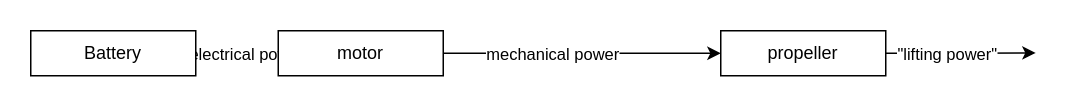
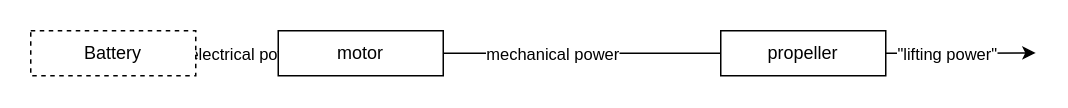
  <mxCell id="0" />
  <mxCell id="1" parent="0" />
- <mxCell id="2" style="edgeStyle=orthogonalEdgeStyle;rounded=0;orthogonalLoop=1;jettySize=auto;html=1;exitX=1;exitY=0.5;exitDx=0;exitDy=0;entryX=0;entryY=0.5;entryDx=0;entryDy=0;" edge="1" parent="1" source="4" target="7"><mxGeometry relative="1" as="geometry" /></mxCell>
+ <mxCell id="2" style="edgeStyle=orthogonalEdgeStyle;rounded=0;orthogonalLoop=1;jettySize=auto;html=1;exitX=1;exitY=0.5;exitDx=0;exitDy=0;entryX=0;entryY=0.5;entryDx=0;entryDy=0;dashed=1;" edge="1" parent="1" source="4" target="7"><mxGeometry relative="1" as="geometry" /></mxCell>
  <mxCell id="3" value="electrical power" style="edgeLabel;html=1;align=center;verticalAlign=middle;resizable=0;points=[];" vertex="1" connectable="0" parent="2"><mxGeometry x="-0.244" y="1" relative="1" as="geometry"><mxPoint x="12" y="1" as="offset" /></mxGeometry></mxCell>
- <mxCell id="4" value="Battery" style="rounded=0;whiteSpace=wrap;html=1;" vertex="1" parent="1"><mxGeometry x="20" y="20" width="110" height="30" as="geometry" /></mxCell>
- <mxCell id="5" style="edgeStyle=orthogonalEdgeStyle;rounded=0;orthogonalLoop=1;jettySize=auto;html=1;exitX=1;exitY=0.5;exitDx=0;exitDy=0;entryX=0;entryY=0.5;entryDx=0;entryDy=0;" edge="1" parent="1" source="7" target="10"><mxGeometry relative="1" as="geometry" /></mxCell>
+ <mxCell id="4" value="Battery" style="rounded=0;whiteSpace=wrap;html=1;dashed=1;" vertex="1" parent="1"><mxGeometry x="20" y="20" width="110" height="30" as="geometry" /></mxCell>
+ <mxCell id="5" style="edgeStyle=orthogonalEdgeStyle;rounded=0;orthogonalLoop=1;jettySize=auto;html=1;exitX=1;exitY=0.5;exitDx=0;exitDy=0;entryX=0;entryY=0.5;entryDx=0;entryDy=0;endArrow=none;" edge="1" parent="1" source="7" target="10"><mxGeometry relative="1" as="geometry" /></mxCell>
  <mxCell id="6" value="mechanical power" style="edgeLabel;html=1;align=center;verticalAlign=middle;resizable=0;points=[];" vertex="1" connectable="0" parent="5"><mxGeometry x="-0.307" y="-1" relative="1" as="geometry"><mxPoint x="8" y="-1" as="offset" /></mxGeometry></mxCell>
  <mxCell id="7" value="motor" style="rounded=0;whiteSpace=wrap;html=1;" vertex="1" parent="1"><mxGeometry x="185" y="20" width="110" height="30" as="geometry" /></mxCell>
  <mxCell id="8" style="edgeStyle=orthogonalEdgeStyle;rounded=0;orthogonalLoop=1;jettySize=auto;html=1;exitX=1;exitY=0.5;exitDx=0;exitDy=0;" edge="1" parent="1" source="10"><mxGeometry relative="1" as="geometry"><mxPoint x="690" y="34.75" as="targetPoint" /><mxPoint x="600" y="34.75" as="sourcePoint" /></mxGeometry></mxCell>
  <mxCell id="9" value="&quot;lifting power&quot;" style="edgeLabel;html=1;align=center;verticalAlign=middle;resizable=0;points=[];" vertex="1" connectable="0" parent="8"><mxGeometry x="-0.319" relative="1" as="geometry"><mxPoint x="6" as="offset" /></mxGeometry></mxCell>
  <mxCell id="10" value="propeller" style="rounded=0;whiteSpace=wrap;html=1;" vertex="1" parent="1"><mxGeometry x="480" y="20" width="110" height="30" as="geometry" /></mxCell>
